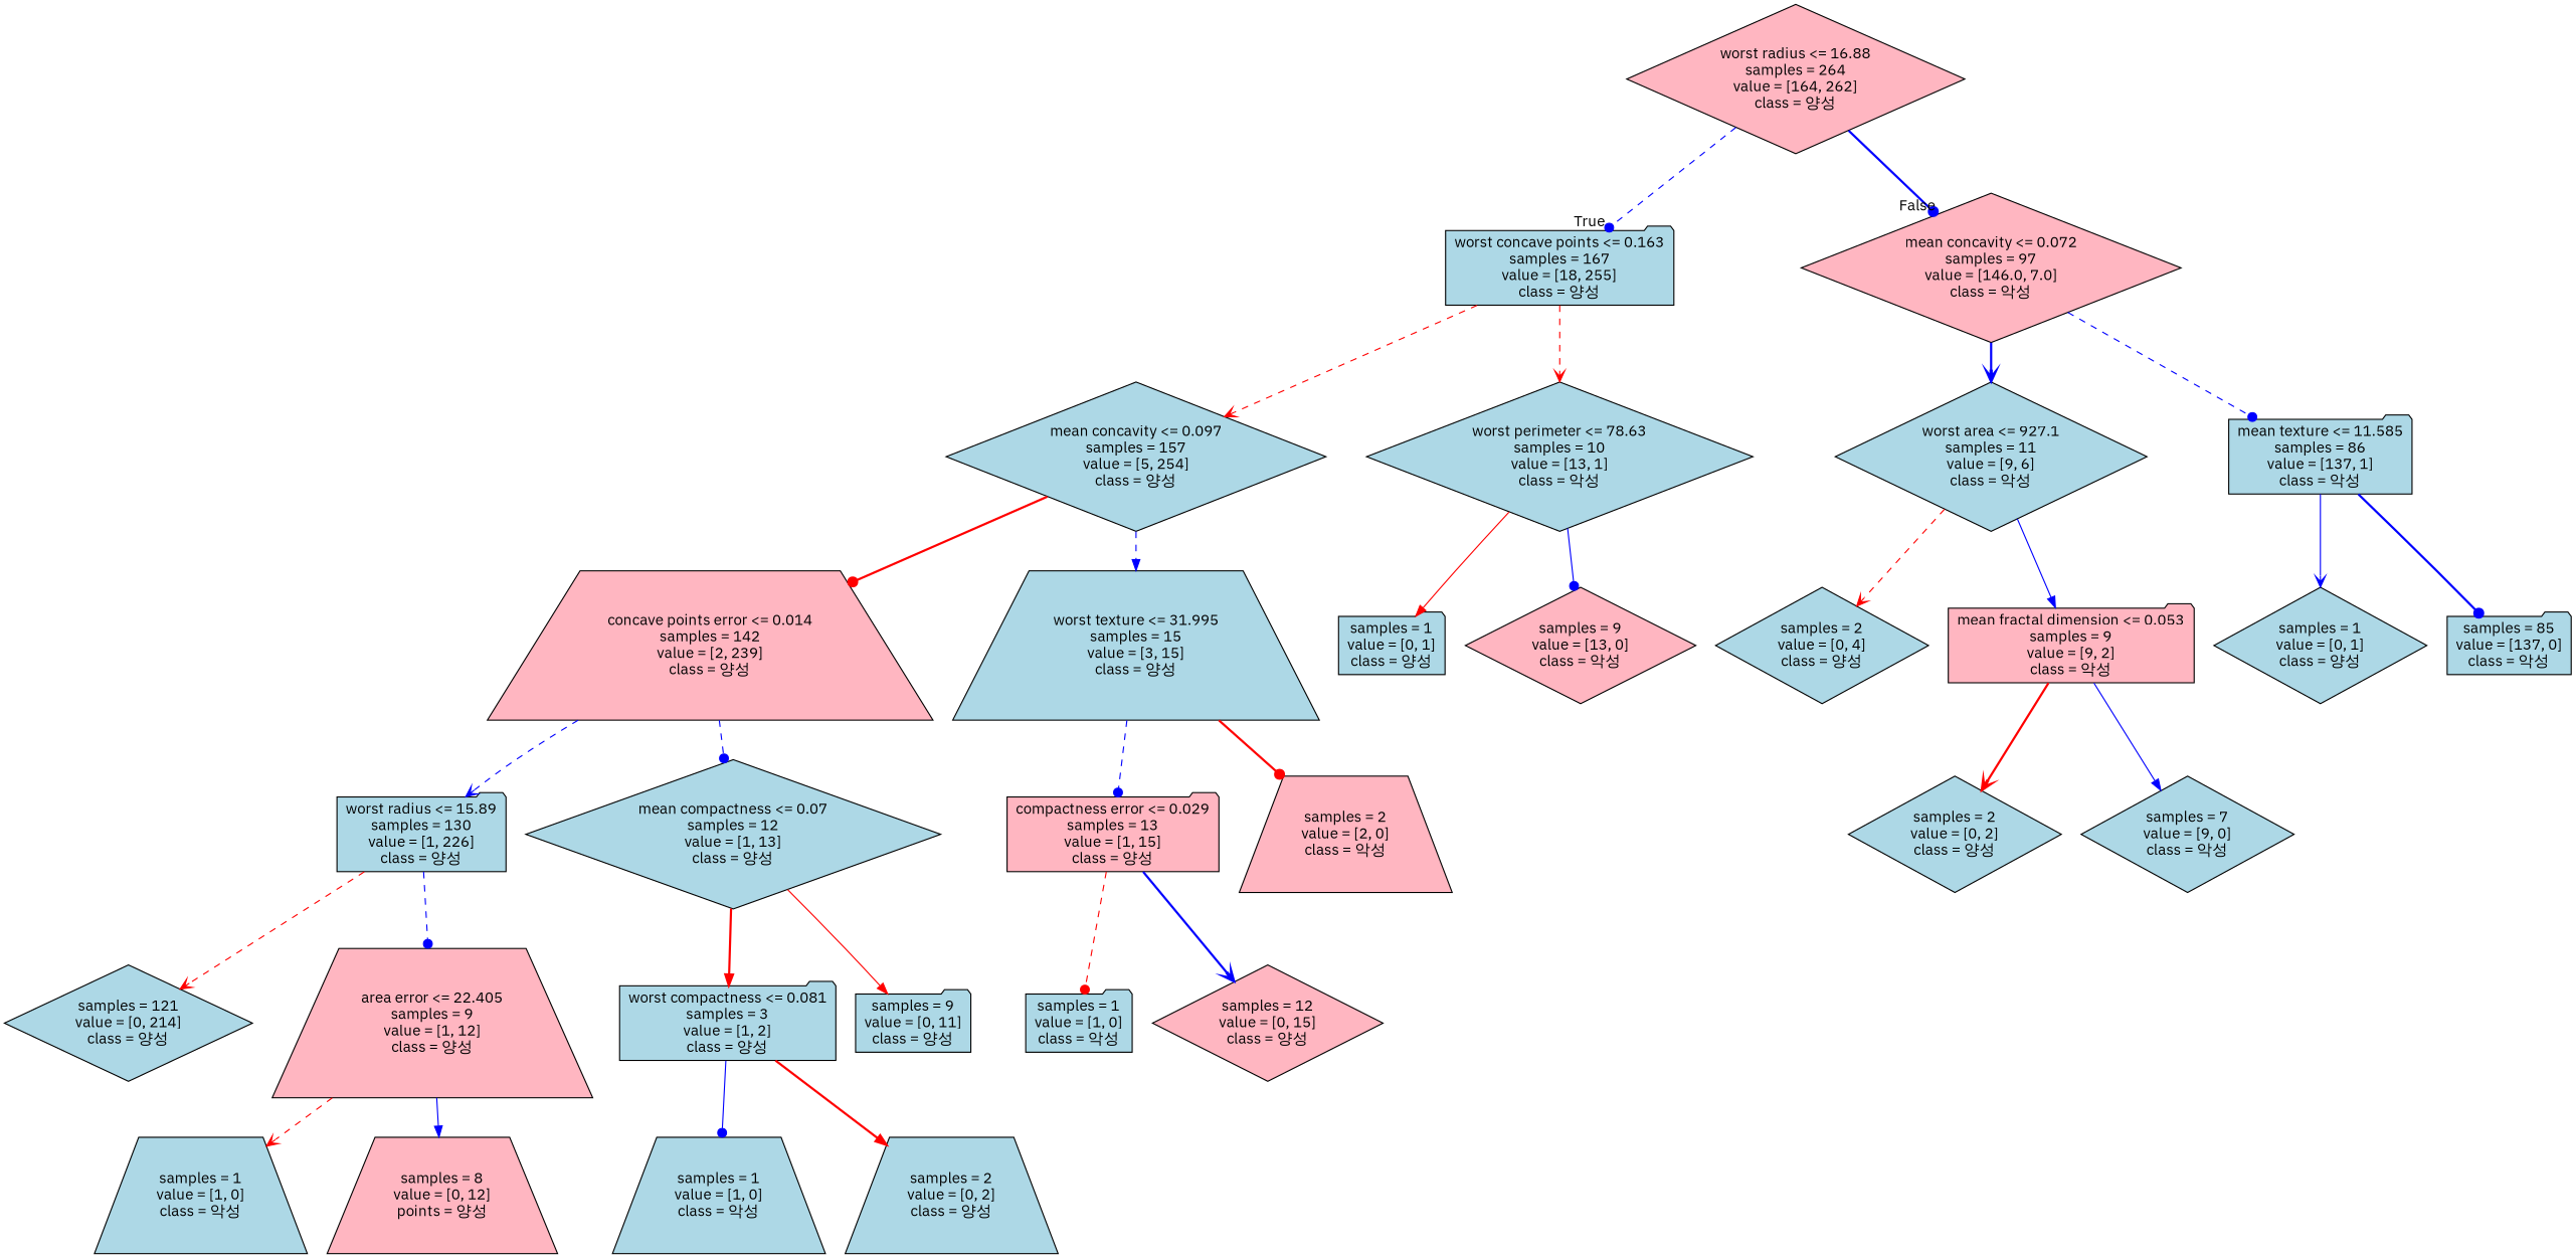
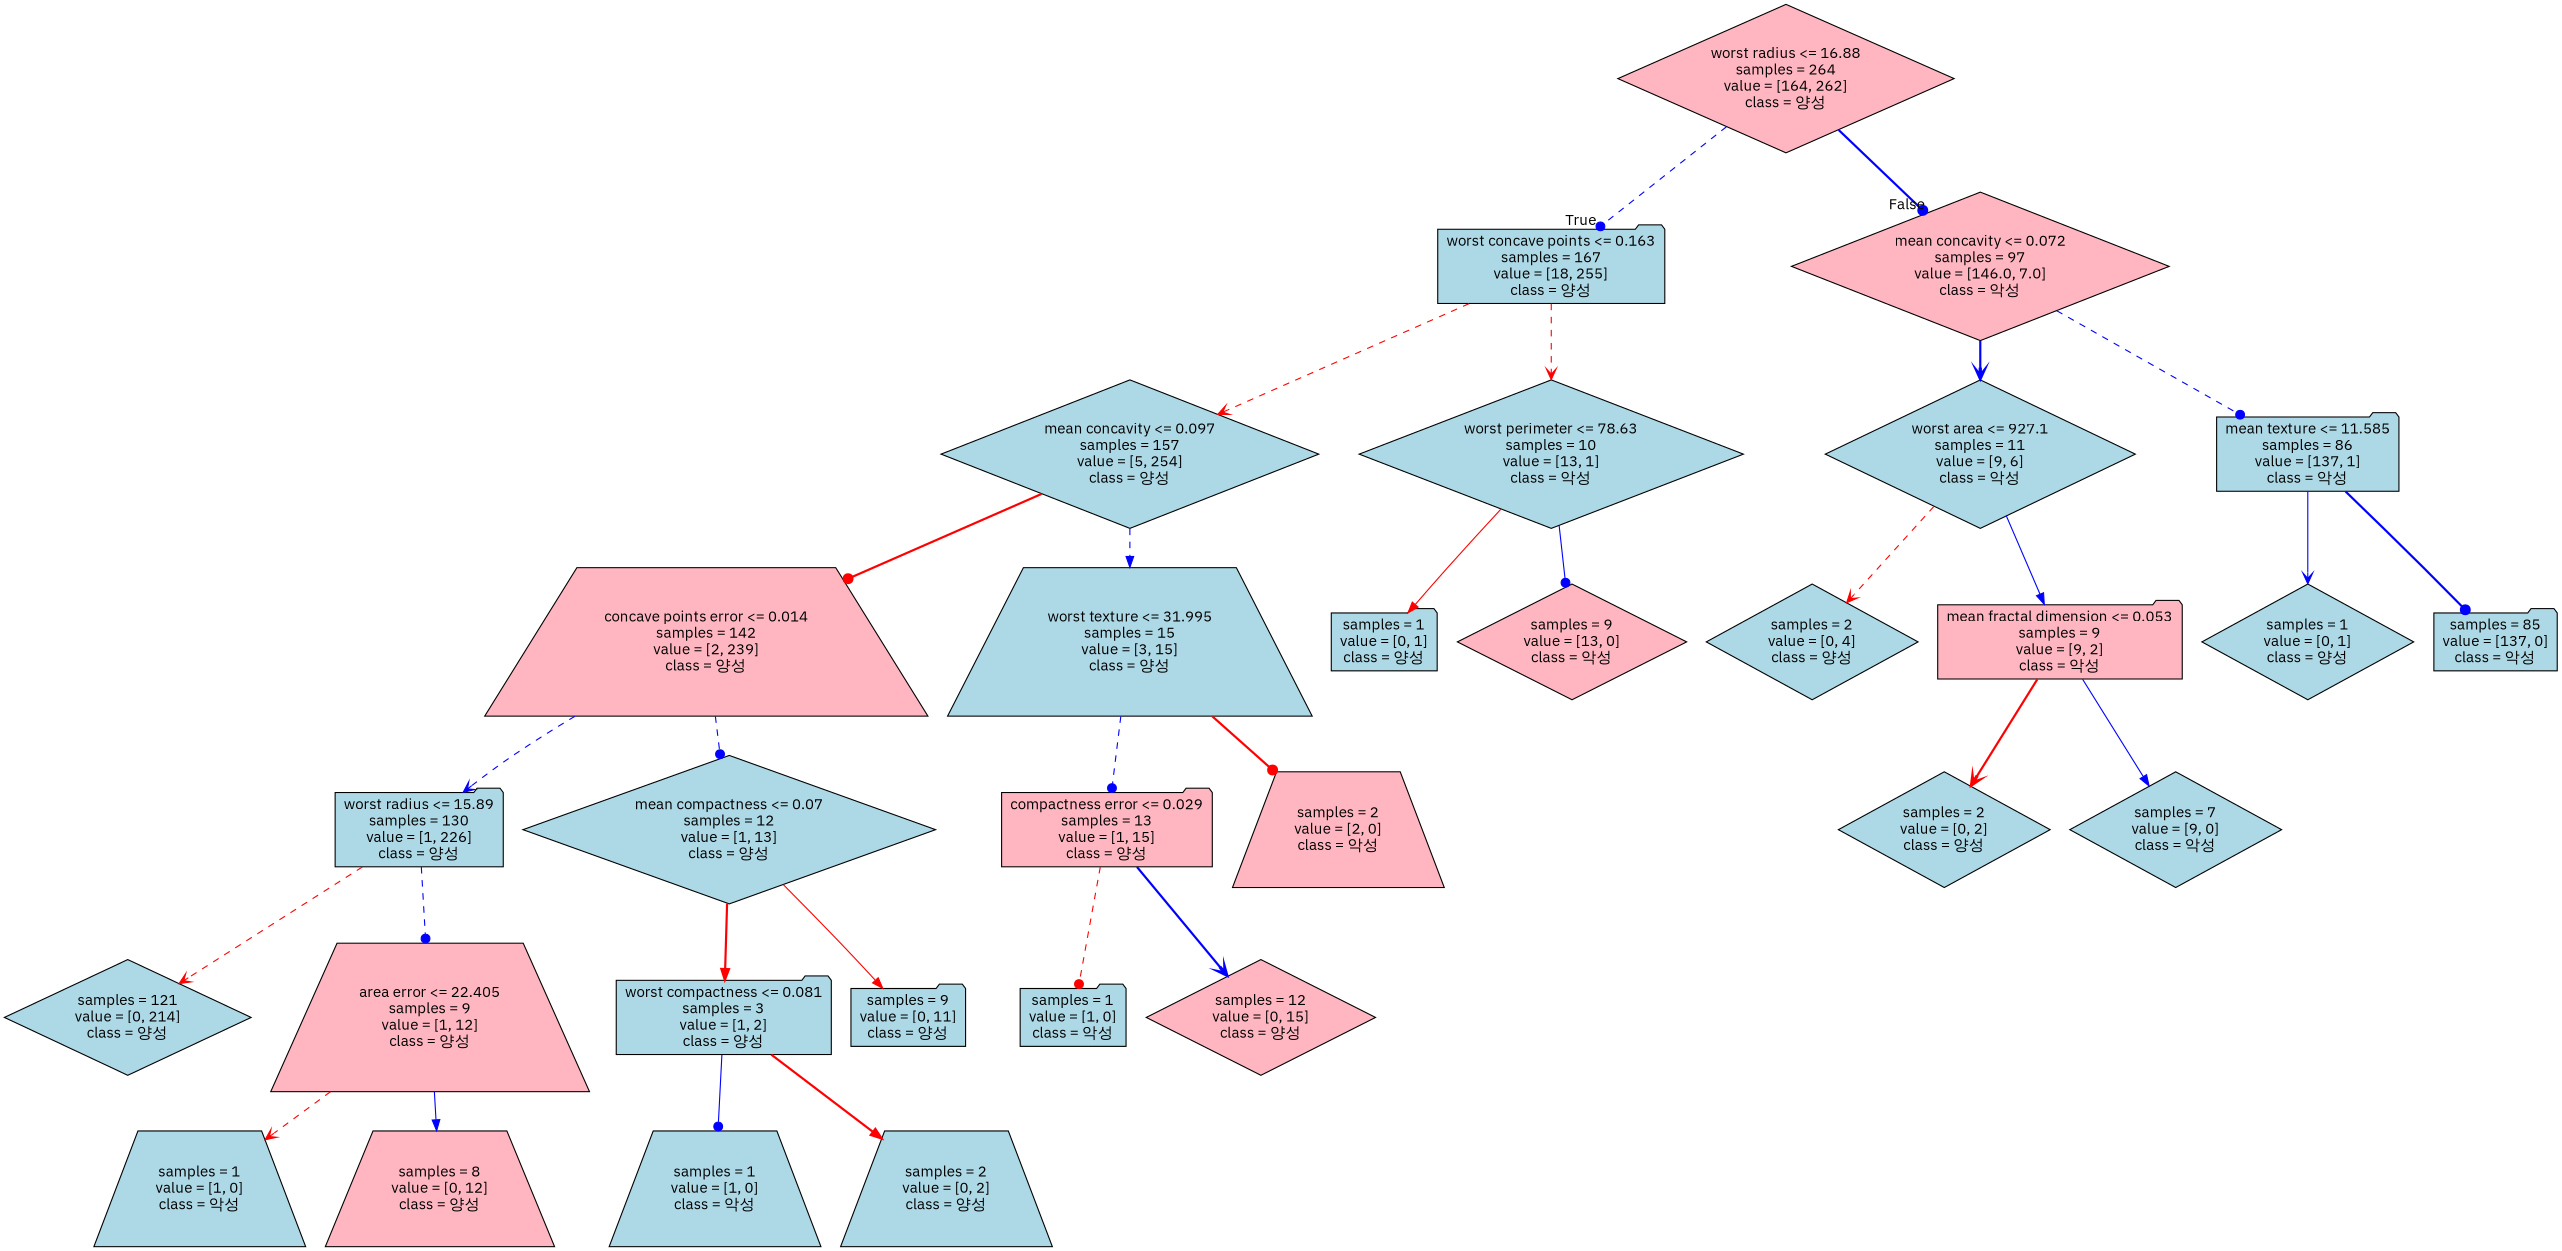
  digraph {
    fontname="IBM Plex Sans"
    node [color=black fillcolor=lightblue fontname="IBM Plex Sans" shape=diamond style=filled]
    edge [arrowhead=dot color=blue fontname="IBM Plex Sans" style=dashed]
    n1 [fillcolor=lightpink label="worst radius <= 16.88\nsamples = 264\nvalue = [164, 262]\nclass = 양성"]
    n2 [label="worst concave points <= 0.163\nsamples = 167\nvalue = [18, 255]\nclass = 양성" shape=folder]
    n3 [fillcolor=lightpink label="mean concavity <= 0.072\nsamples = 97\nvalue = [146.0, 7.0]\nclass = 악성"]
    n4 [label="mean concavity <= 0.097\nsamples = 157\nvalue = [5, 254]\nclass = 양성"]
    n5 [label="worst perimeter <= 78.63\nsamples = 10\nvalue = [13, 1]\nclass = 악성"]
    n6 [label="worst area <= 927.1\nsamples = 11\nvalue = [9, 6]\nclass = 악성"]
    n7 [label="mean texture <= 11.585\nsamples = 86\nvalue = [137, 1]\nclass = 악성" shape=folder]
    n8 [fillcolor=lightpink label="concave points error <= 0.014\nsamples = 142\nvalue = [2, 239]\nclass = 양성" shape=trapezium]
    n9 [label="worst texture <= 31.995\nsamples = 15\nvalue = [3, 15]\nclass = 양성" shape=trapezium]
    n10 [label="samples = 1\nvalue = [0, 1]\nclass = 양성" shape=folder]
    n11 [fillcolor=lightpink label="samples = 9\nvalue = [13, 0]\nclass = 악성"]
    n12 [label="worst radius <= 15.89\nsamples = 130\nvalue = [1, 226]\nclass = 양성" shape=folder]
    n13 [label="mean compactness <= 0.07\nsamples = 12\nvalue = [1, 13]\nclass = 양성"]
    n14 [fillcolor=lightpink label="compactness error <= 0.029\nsamples = 13\nvalue = [1, 15]\nclass = 양성" shape=folder]
    n15 [fillcolor=lightpink label="samples = 2\nvalue = [2, 0]\nclass = 악성" shape=trapezium]
    n16 [label="samples = 121\nvalue = [0, 214]\nclass = 양성"]
    n17 [fillcolor=lightpink label="area error <= 22.405\nsamples = 9\nvalue = [1, 12]\nclass = 양성" shape=trapezium]
    n18 [label="worst compactness <= 0.081\nsamples = 3\nvalue = [1, 2]\nclass = 양성" shape=folder]
    n19 [label="samples = 9\nvalue = [0, 11]\nclass = 양성" shape=folder]
    n20 [label="samples = 1\nvalue = [1, 0]\nclass = 악성" shape=trapezium]
-   n21 [fillcolor=lightpink label="samples = 8\nvalue = [0, 12]\npoints = 양성" shape=trapezium]
+   n21 [fillcolor=lightpink label="samples = 8\nvalue = [0, 12]\nclass = 양성" shape=trapezium]
    n22 [label="samples = 1\nvalue = [1, 0]\nclass = 악성" shape=trapezium]
    n23 [label="samples = 2\nvalue = [0, 2]\nclass = 양성" shape=trapezium]
    n24 [label="samples = 1\nvalue = [1, 0]\nclass = 악성" shape=folder]
    n25 [fillcolor=lightpink label="samples = 12\nvalue = [0, 15]\nclass = 양성"]
    n26 [label="samples = 2\nvalue = [0, 4]\nclass = 양성"]
    n27 [fillcolor=lightpink label="mean fractal dimension <= 0.053\nsamples = 9\nvalue = [9, 2]\nclass = 악성" shape=folder]
    n28 [label="samples = 1\nvalue = [0, 1]\nclass = 양성"]
    n29 [label="samples = 85\nvalue = [137, 0]\nclass = 악성" shape=folder]
    n30 [label="samples = 2\nvalue = [0, 2]\nclass = 양성"]
    n31 [label="samples = 7\nvalue = [9, 0]\nclass = 악성"]
    n1 -> n2 [headlabel=True labelangle=45 labeldistance=2.5]
    n1 -> n3 [headlabel=False labelangle=-45 labeldistance=2.5 style=bold]
    n2 -> n4 [arrowhead=vee color=red]
    n2 -> n5 [arrowhead=vee color=red]
    n3 -> n6 [arrowhead=vee style=bold]
    n3 -> n7
    n4 -> n8 [color=red style=bold]
    n4 -> n9 [arrowhead=normal]
    n5 -> n10 [arrowhead=normal color=red style=solid]
    n5 -> n11 [style=solid]
    n6 -> n26 [arrowhead=vee color=red]
    n6 -> n27 [arrowhead=normal style=solid]
    n7 -> n28 [arrowhead=vee style=solid]
    n7 -> n29 [style=bold]
    n8 -> n12 [arrowhead=vee]
    n8 -> n13
    n9 -> n14
    n9 -> n15 [color=red style=bold]
    n12 -> n16 [arrowhead=vee color=red]
    n12 -> n17
    n13 -> n18 [arrowhead=normal color=red style=bold]
    n13 -> n19 [arrowhead=normal color=red style=solid]
    n14 -> n24 [color=red]
    n14 -> n25 [arrowhead=vee style=bold]
    n17 -> n20 [arrowhead=vee color=red]
    n17 -> n21 [arrowhead=normal style=solid]
    n18 -> n22 [style=solid]
    n18 -> n23 [arrowhead=normal color=red style=bold]
    n27 -> n30 [arrowhead=vee color=red style=bold]
    n27 -> n31 [arrowhead=normal style=solid]
  }
